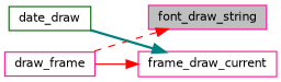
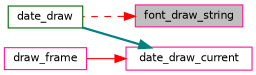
  digraph {
    rankdir=RL
    node [color=deeppink fillcolor=white fontname=Helvetica fontsize=10 shape=record style=filled]
    edge [color=red dir=back fontname=Helvetica fontsize=10 labelfontname=Helvetica labelfontsize=10]
    n1 [fillcolor=grey75 fontcolor=black height=0.2 label=font_draw_string width=0.4]
    n2 [color=darkgreen height=0.2 label=date_draw width=0.4]
-   n3 [height=0.2 label=frame_draw_current width=0.4]
+   n3 [height=0.2 label=date_draw_current width=0.4]
    n4 [height=0.2 label=draw_frame width=0.4]
-   n1 -> n4 [style=dashed]
+   n1 -> n2 [style=dashed]
    n3 -> n2 [color=teal style=bold]
    n3 -> n4 [style=solid]
  }
